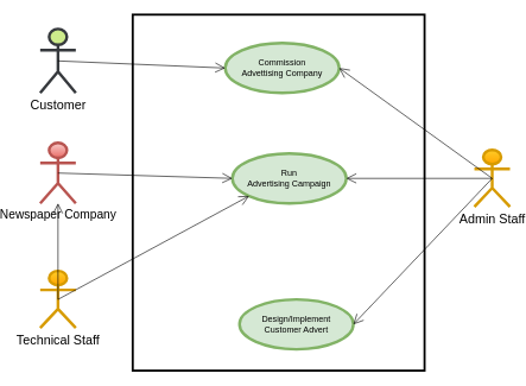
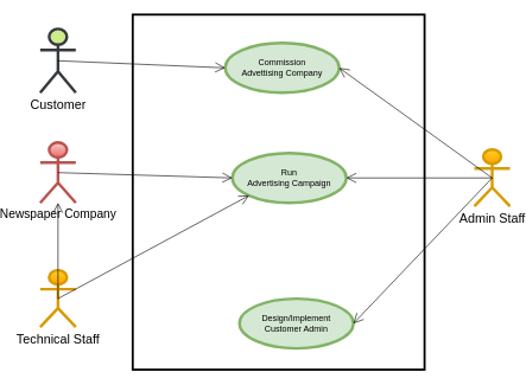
  <mxCell id="0" />
  <mxCell id="1" parent="0" />
  <mxCell id="2" value="Object" style="html=1;strokeWidth=3;" parent="1" vertex="1"><mxGeometry x="150" y="20" width="410" height="500" as="geometry" /></mxCell>
  <mxCell id="3" value="Run&lt;br&gt;Advertising Campaign" style="ellipse;whiteSpace=wrap;html=1;fillColor=#d5e8d4;strokeColor=#82b366;strokeWidth=4;" parent="1" vertex="1"><mxGeometry x="290" y="215" width="160" height="70" as="geometry" /></mxCell>
  <mxCell id="4" value="Commission&lt;br&gt;Advettising Company" style="ellipse;whiteSpace=wrap;html=1;fillColor=#d5e8d4;strokeColor=#82b366;strokeWidth=4;" parent="1" vertex="1"><mxGeometry x="280" y="60" width="160" height="70" as="geometry" /></mxCell>
- <mxCell id="5" value="Design/Implement&lt;br&gt;Customer Advert" style="ellipse;whiteSpace=wrap;html=1;fillColor=#d5e8d4;strokeColor=#82b366;strokeWidth=4;" parent="1" vertex="1"><mxGeometry x="300" y="420" width="160" height="70" as="geometry" /></mxCell>
+ <mxCell id="5" value="Design/Implement&lt;br&gt;Customer Admin" style="ellipse;whiteSpace=wrap;html=1;fillColor=#d5e8d4;strokeColor=#82b366;strokeWidth=4;" parent="1" vertex="1"><mxGeometry x="300" y="420" width="160" height="70" as="geometry" /></mxCell>
  <mxCell id="6" value="&lt;font color=&quot;#000000&quot; style=&quot;font-size: 18px&quot;&gt;Technical Staff&lt;/font&gt;" style="shape=umlActor;verticalLabelPosition=bottom;verticalAlign=top;html=1;fillColor=#ffcd28;strokeColor=#d79b00;gradientColor=#ffa500;strokeWidth=4;" parent="1" vertex="1"><mxGeometry x="20" y="380" width="50" height="80" as="geometry" /></mxCell>
  <mxCell id="7" value="&lt;font color=&quot;#000000&quot; style=&quot;font-size: 18px&quot;&gt;Customer&lt;/font&gt;" style="shape=umlActor;verticalLabelPosition=bottom;verticalAlign=top;html=1;fillColor=#cdeb8b;strokeColor=#36393d;strokeWidth=4;" parent="1" vertex="1"><mxGeometry x="20" y="40" width="50" height="90" as="geometry" /></mxCell>
  <mxCell id="8" value="&lt;span style=&quot;color: rgb(0 , 0 , 0)&quot;&gt;&lt;font style=&quot;font-size: 17px&quot;&gt;Newspaper Company&lt;/font&gt;&lt;/span&gt;" style="shape=umlActor;verticalLabelPosition=bottom;verticalAlign=top;html=1;fillColor=#f8cecc;strokeColor=#b85450;gradientColor=#ea6b66;strokeWidth=4;" parent="1" vertex="1"><mxGeometry x="20" y="200" width="50" height="85" as="geometry" /></mxCell>
  <mxCell id="9" value="" style="endArrow=open;endFill=1;endSize=12;html=1;entryX=0;entryY=0.5;entryDx=0;entryDy=0;exitX=0.5;exitY=0.5;exitDx=0;exitDy=0;exitPerimeter=0;" parent="1" source="7" target="4" edge="1"><mxGeometry width="160" relative="1" as="geometry"><mxPoint x="40" y="95" as="sourcePoint" /><mxPoint x="480" y="240" as="targetPoint" /></mxGeometry></mxCell>
  <mxCell id="10" value="" style="endArrow=open;endFill=1;endSize=12;html=1;entryX=0;entryY=1;entryDx=0;entryDy=0;exitX=0.5;exitY=0.5;exitDx=0;exitDy=0;exitPerimeter=0;" parent="1" source="6" target="3" edge="1"><mxGeometry width="160" relative="1" as="geometry"><mxPoint x="45" y="105" as="sourcePoint" /><mxPoint x="290" y="105" as="targetPoint" /></mxGeometry></mxCell>
  <mxCell id="11" value="" style="endArrow=open;endFill=1;endSize=12;html=1;exitX=0.5;exitY=0.5;exitDx=0;exitDy=0;exitPerimeter=0;" parent="1" source="6" target="8" edge="1"><mxGeometry width="160" relative="1" as="geometry"><mxPoint x="55" y="115" as="sourcePoint" /><mxPoint x="300" y="115" as="targetPoint" /></mxGeometry></mxCell>
  <mxCell id="12" value="" style="endArrow=open;endFill=1;endSize=12;html=1;entryX=0;entryY=0.5;entryDx=0;entryDy=0;exitX=0.5;exitY=0.5;exitDx=0;exitDy=0;exitPerimeter=0;" parent="1" source="8" target="3" edge="1"><mxGeometry width="160" relative="1" as="geometry"><mxPoint x="65" y="125" as="sourcePoint" /><mxPoint x="310" y="125" as="targetPoint" /></mxGeometry></mxCell>
  <mxCell id="13" value="&lt;font color=&quot;#000000&quot; style=&quot;font-size: 18px&quot;&gt;Admin Staff&lt;/font&gt;" style="shape=umlActor;verticalLabelPosition=bottom;verticalAlign=top;html=1;fillColor=#ffcd28;strokeColor=#d79b00;gradientColor=#ffa500;strokeWidth=4;" vertex="1" parent="1"><mxGeometry x="630" y="210" width="50" height="80" as="geometry" /></mxCell>
  <mxCell id="14" value="" style="endArrow=open;endFill=1;endSize=12;html=1;entryX=1;entryY=0.5;entryDx=0;entryDy=0;exitX=0.5;exitY=0.5;exitDx=0;exitDy=0;exitPerimeter=0;" edge="1" parent="1" source="13" target="4"><mxGeometry width="160" relative="1" as="geometry"><mxPoint x="650" y="250" as="sourcePoint" /><mxPoint x="765" y="167.5" as="targetPoint" /></mxGeometry></mxCell>
  <mxCell id="15" value="" style="endArrow=open;endFill=1;endSize=12;html=1;entryX=1;entryY=0.5;entryDx=0;entryDy=0;exitX=0.5;exitY=0.5;exitDx=0;exitDy=0;exitPerimeter=0;" edge="1" parent="1" source="13" target="5"><mxGeometry width="160" relative="1" as="geometry"><mxPoint x="520" y="110" as="sourcePoint" /><mxPoint x="765" y="117.5" as="targetPoint" /></mxGeometry></mxCell>
  <mxCell id="16" value="" style="endArrow=open;endFill=1;endSize=12;html=1;entryX=1;entryY=0.5;entryDx=0;entryDy=0;exitX=0.5;exitY=0.5;exitDx=0;exitDy=0;exitPerimeter=0;" edge="1" parent="1" source="13" target="3"><mxGeometry width="160" relative="1" as="geometry"><mxPoint x="530" y="170" as="sourcePoint" /><mxPoint x="775" y="177.5" as="targetPoint" /></mxGeometry></mxCell>
